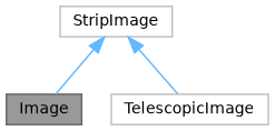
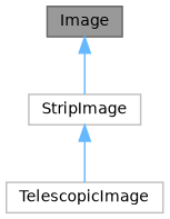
  digraph {
    node [color=grey75 fillcolor=white fontname=Helvetica fontsize=10 shape=box style=filled]
    edge [color=steelblue1 dir=back fontname=Helvetica fontsize=10 labelfontname=Helvetica labelfontsize=10 style=solid]
    n1 [color=gray40 fillcolor=grey60 fontcolor=black height=0.2 label=Image width=0.4]
    n2 [height=0.2 label=StripImage width=0.4]
    n3 [height=0.2 label=TelescopicImage width=0.4]
-   n2 -> n1
+   n1 -> n2
    n2 -> n3
  }
